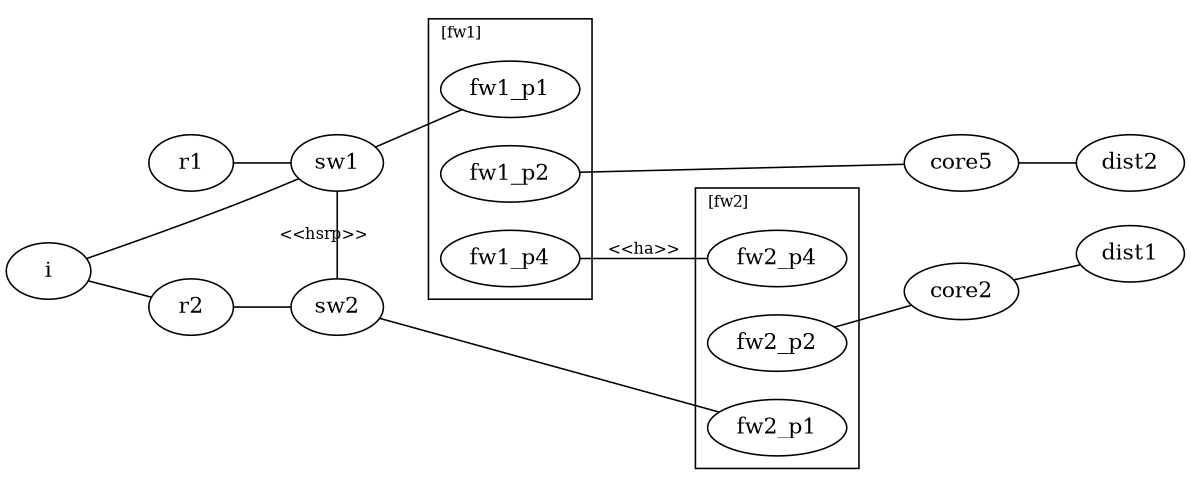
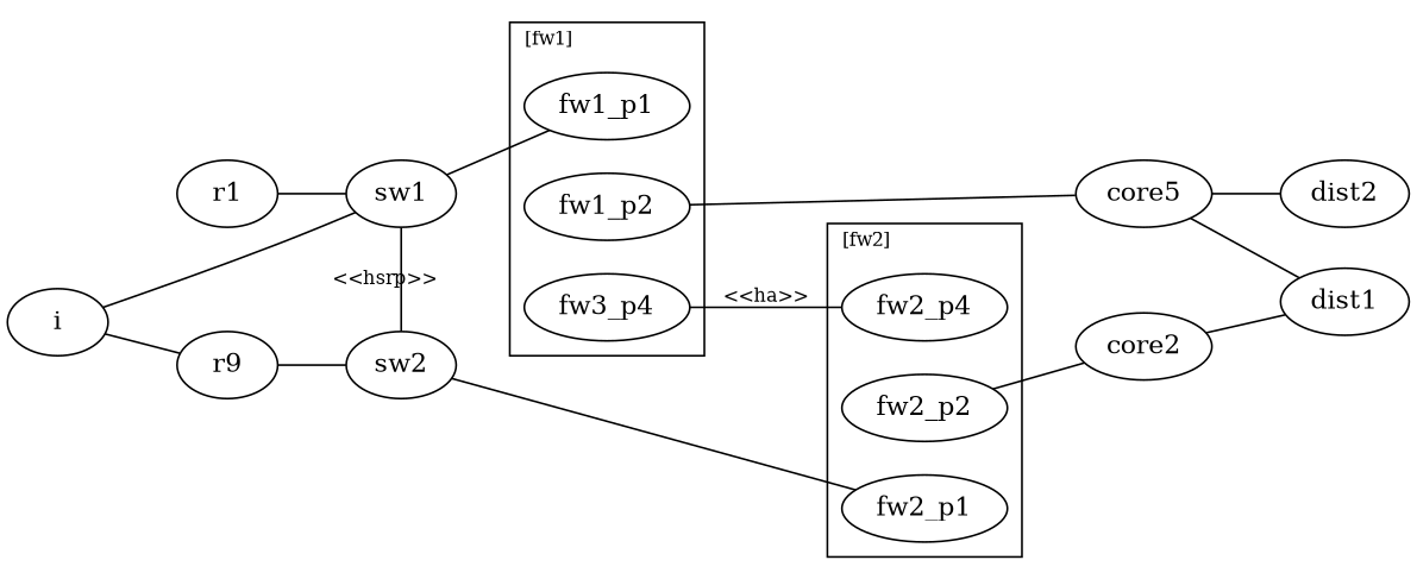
  digraph {
    fontsize=10
    rankdir=LR
    edge [dir=none fontsize=10]
    sw1
    sw2
    n3 [label=core5]
    core2
    fw1_p1
    fw1_p2
-   fw1_p4
+   fw1_p4 [label=fw3_p4]
    fw2_p1
    fw2_p2
    fw2_p4
    dist1
    dist2
    i
-   r2
+   r2 [label=r9]
    r1
    subgraph sub_1 {
      rank=same
      sw1
      sw2
    }
    subgraph sub_2 {
      rank=same
      n3
      core2
    }
    subgraph cluster_3 {
      label="[fw1]"
      labeljust=l
      fw1_p1
      fw1_p2
      fw1_p4
    }
    subgraph cluster_4 {
      label="[fw2]"
      labeljust=l
      fw2_p1
      fw2_p2
      fw2_p4
    }
    sw1 -> sw2 [label="<<hsrp>>"]
    sw1 -> fw1_p1
    sw2 -> fw2_p1
+   n3 -> dist1
    n3 -> dist2
    core2 -> dist1
    fw1_p2 -> n3
    fw1_p4 -> fw2_p4 [label="<<ha>>"]
    fw2_p2 -> core2
    i -> sw1
    i -> r2
    r2 -> sw2 [weight=7]
    r1 -> sw1 [weight=7]
  }
